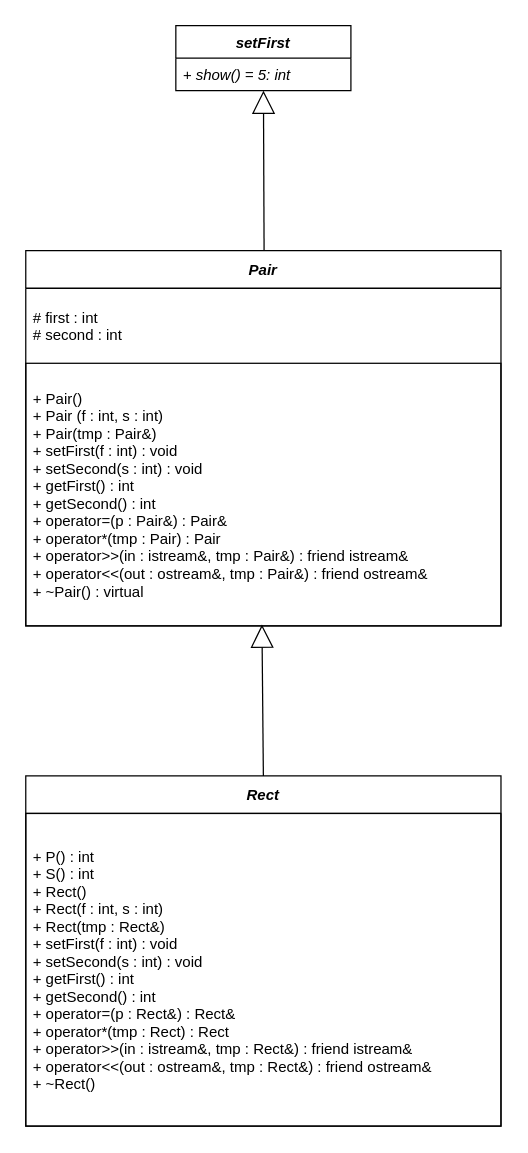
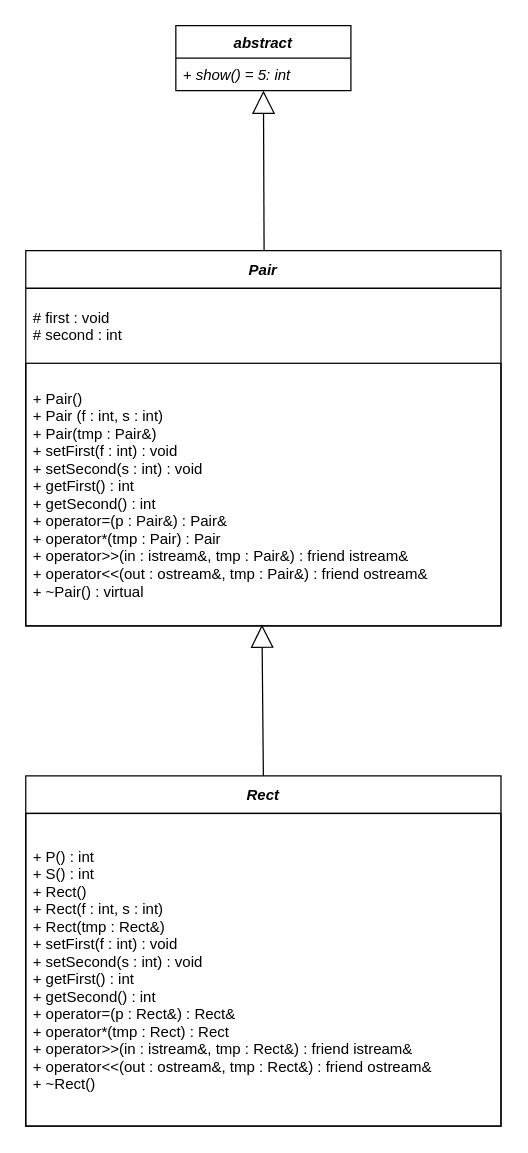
  <mxCell id="0" />
  <mxCell id="1" parent="0" />
  <mxCell id="2" value="Pair" style="swimlane;fontStyle=3;childLayout=stackLayout;horizontal=1;startSize=30;horizontalStack=0;resizeParent=1;resizeParentMax=0;resizeLast=0;collapsible=1;marginBottom=0;swimlaneLine=1;" parent="1" vertex="1"><mxGeometry x="20" y="200" width="380" height="300" as="geometry" /></mxCell>
- <mxCell id="3" value="# first : int&#10;# second : int" style="text;strokeColor=none;fillColor=none;align=left;verticalAlign=middle;spacingLeft=4;spacingRight=4;overflow=hidden;points=[[0,0.5],[1,0.5]];portConstraint=eastwest;rotatable=0;" parent="2" vertex="1"><mxGeometry y="30" width="380" height="60" as="geometry" /></mxCell>
+ <mxCell id="3" value="# first : void&#10;# second : int" style="text;strokeColor=none;fillColor=none;align=left;verticalAlign=middle;spacingLeft=4;spacingRight=4;overflow=hidden;points=[[0,0.5],[1,0.5]];portConstraint=eastwest;rotatable=0;" parent="2" vertex="1"><mxGeometry y="30" width="380" height="60" as="geometry" /></mxCell>
  <mxCell id="4" value="+ Pair()&#10;+ Pair (f : int, s : int)&#10;+ Pair(tmp : Pair&amp;)&#10;+ setFirst(f : int) : void&#10;+ setSecond(s : int) : void&#10;+ getFirst() : int&#10;+ getSecond() : int&#10;+ operator=(p : Pair&amp;) : Pair&amp;&#10;+ operator*(tmp : Pair) : Pair&#10;+ operator&gt;&gt;(in : istream&amp;, tmp : Pair&amp;) : friend istream&amp;&#10;+ operator&lt;&lt;(out : ostream&amp;, tmp : Pair&amp;) : friend ostream&amp;&#10;+ ~Pair() : virtual" style="text;strokeColor=default;fillColor=none;align=left;verticalAlign=middle;spacingLeft=4;spacingRight=4;overflow=hidden;points=[[0,0.5],[1,0.5]];portConstraint=eastwest;rotatable=0;" parent="2" vertex="1"><mxGeometry y="90" width="380" height="210" as="geometry" /></mxCell>
  <mxCell id="5" value="Rect" style="swimlane;fontStyle=3;childLayout=stackLayout;horizontal=1;startSize=30;horizontalStack=0;resizeParent=1;resizeParentMax=0;resizeLast=0;collapsible=1;marginBottom=0;swimlaneLine=1;" parent="1" vertex="1"><mxGeometry x="20" y="620" width="380" height="280" as="geometry" /></mxCell>
  <mxCell id="6" value="+ P() : int&#10;+ S() : int&#10;+ Rect()&#10;+ Rect(f : int, s : int)&#10;+ Rect(tmp : Rect&amp;)&#10;+ setFirst(f : int) : void&#10;+ setSecond(s : int) : void&#10;+ getFirst() : int&#10;+ getSecond() : int&#10;+ operator=(p : Rect&amp;) : Rect&amp;&#10;+ operator*(tmp : Rect) : Rect&#10;+ operator&gt;&gt;(in : istream&amp;, tmp : Rect&amp;) : friend istream&amp;&#10;+ operator&lt;&lt;(out : ostream&amp;, tmp : Rect&amp;) : friend ostream&amp;&#10;+ ~Rect()" style="text;strokeColor=default;fillColor=none;align=left;verticalAlign=middle;spacingLeft=4;spacingRight=4;overflow=hidden;points=[[0,0.5],[1,0.5]];portConstraint=eastwest;rotatable=0;" parent="5" vertex="1"><mxGeometry y="30" width="380" height="250" as="geometry" /></mxCell>
  <mxCell id="7" value="" style="endArrow=block;endSize=16;endFill=0;html=1;exitX=0.5;exitY=0;exitDx=0;exitDy=0;entryX=0.497;entryY=0.995;entryDx=0;entryDy=0;entryPerimeter=0;" parent="1" source="5" target="4" edge="1"><mxGeometry width="160" relative="1" as="geometry"><mxPoint x="140" y="470" as="sourcePoint" /><mxPoint x="300" y="470" as="targetPoint" /></mxGeometry></mxCell>
- <mxCell id="8" value="setFirst" style="swimlane;fontStyle=3;childLayout=stackLayout;horizontal=1;startSize=26;fillColor=none;horizontalStack=0;resizeParent=1;resizeParentMax=0;resizeLast=0;collapsible=1;marginBottom=0;" vertex="1" parent="1"><mxGeometry x="140" y="20" width="140" height="52" as="geometry" /></mxCell>
+ <mxCell id="8" value="abstract" style="swimlane;fontStyle=3;childLayout=stackLayout;horizontal=1;startSize=26;fillColor=none;horizontalStack=0;resizeParent=1;resizeParentMax=0;resizeLast=0;collapsible=1;marginBottom=0;" vertex="1" parent="1"><mxGeometry x="140" y="20" width="140" height="52" as="geometry" /></mxCell>
  <mxCell id="9" value="+ show() = 5: int" style="text;strokeColor=none;fillColor=none;align=left;verticalAlign=top;spacingLeft=4;spacingRight=4;overflow=hidden;rotatable=0;points=[[0,0.5],[1,0.5]];portConstraint=eastwest;fontStyle=2" vertex="1" parent="8"><mxGeometry y="26" width="140" height="26" as="geometry" /></mxCell>
  <mxCell id="10" value="" style="endArrow=block;endSize=16;endFill=0;html=1;exitX=0.5;exitY=0;exitDx=0;exitDy=0;" edge="1" parent="1" target="9"><mxGeometry width="160" relative="1" as="geometry"><mxPoint x="210.57" y="200" as="sourcePoint" /><mxPoint x="209.43" y="78.95" as="targetPoint" /></mxGeometry></mxCell>
